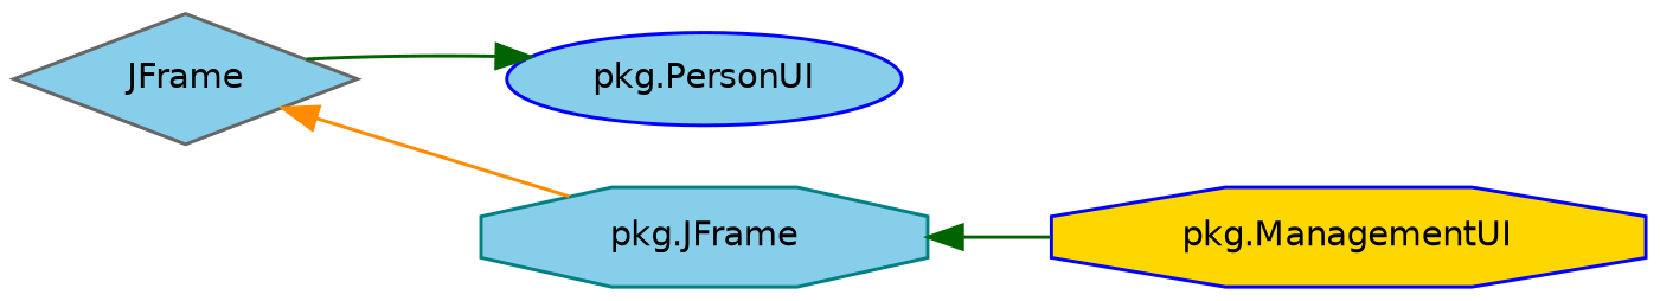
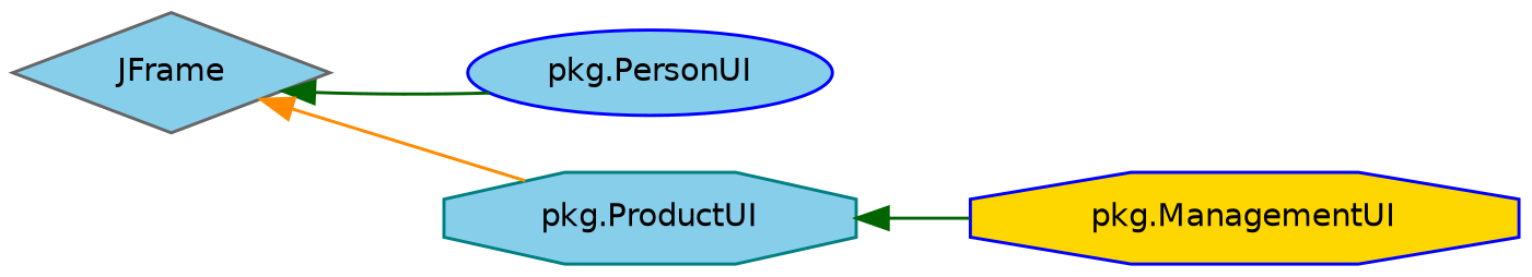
  digraph {
    rankdir=LR
    node [color=blue fillcolor=skyblue fontname=Helvetica fontsize=10 shape=octagon style=filled]
    edge [color=darkgreen dir=back fontname=Helvetica fontsize=10 labelfontname=Helvetica labelfontsize=10 style=solid]
    n1 [color=gray40 height=0.2 label=JFrame shape=diamond width=0.4]
    n2 [height=0.2 label="pkg.PersonUI" shape=ellipse width=0.4]
-   n3 [color=teal height=0.2 label="pkg.JFrame" width=0.4]
+   n3 [color=teal height=0.2 label="pkg.ProductUI" width=0.4]
    n4 [fillcolor=gold height=0.2 label="pkg.ManagementUI" width=0.4]
-   n2 -> n1
+   n1 -> n2
    n1 -> n3 [color=darkorange]
    n3 -> n4
  }
